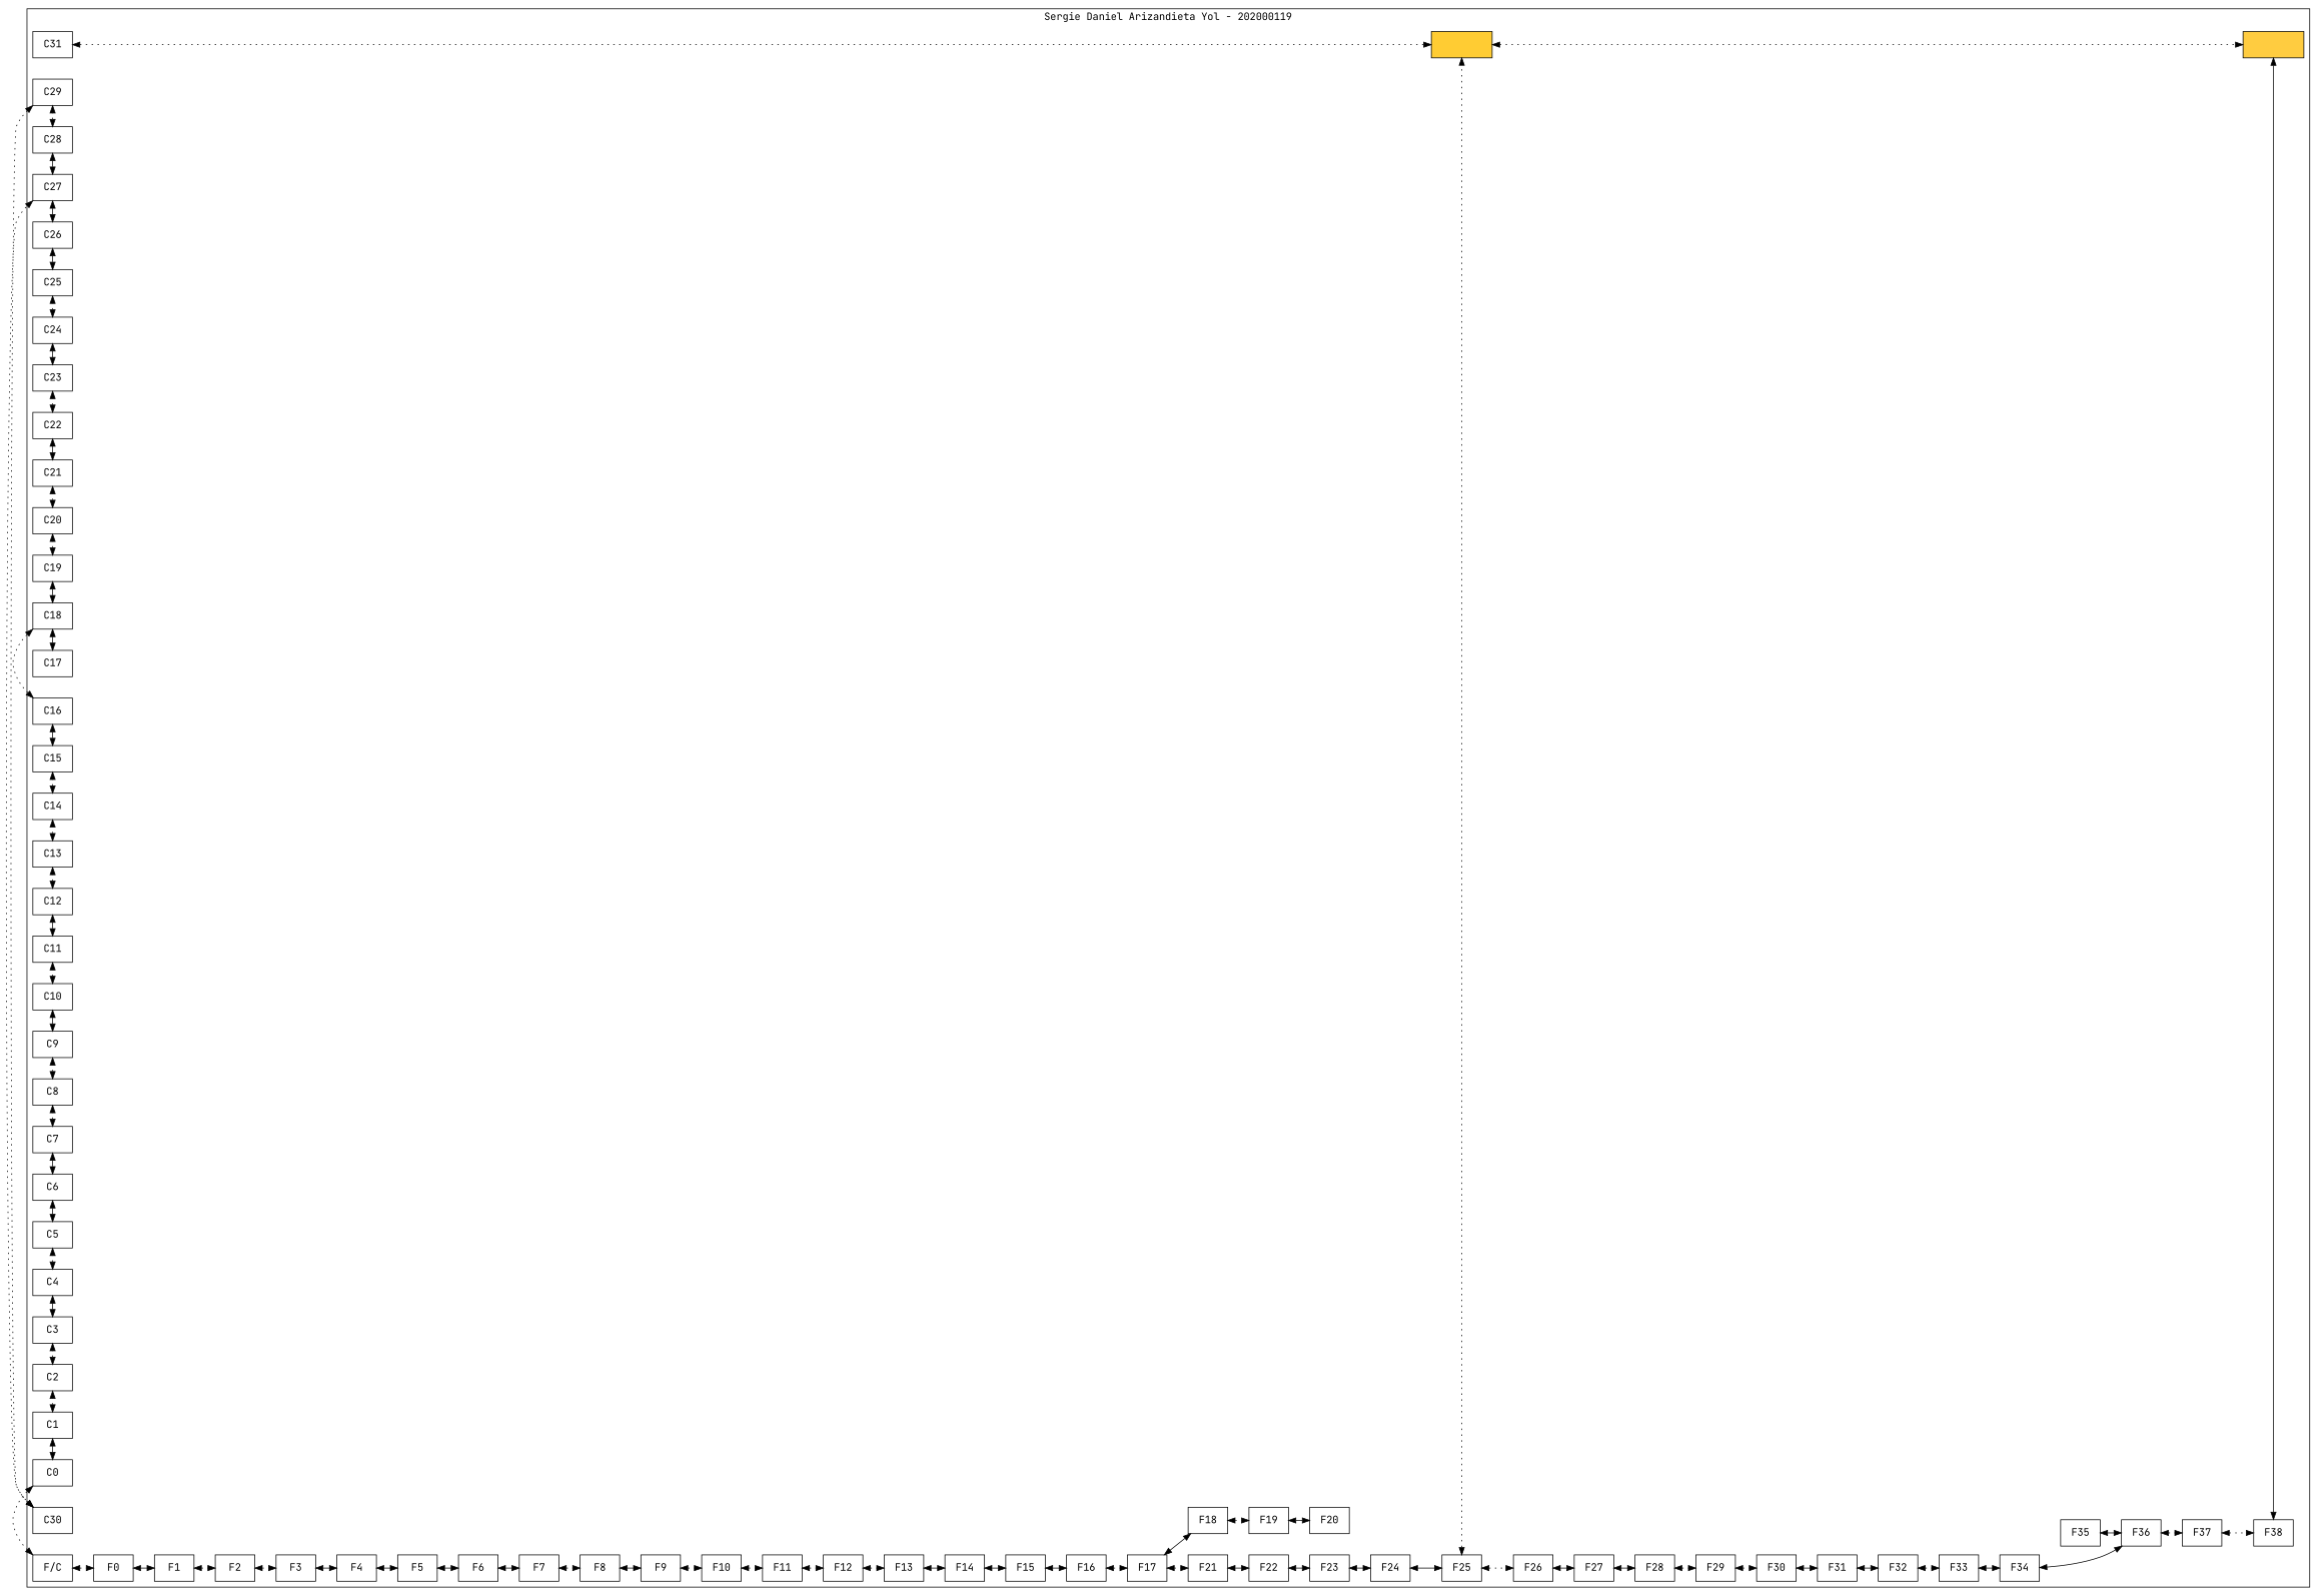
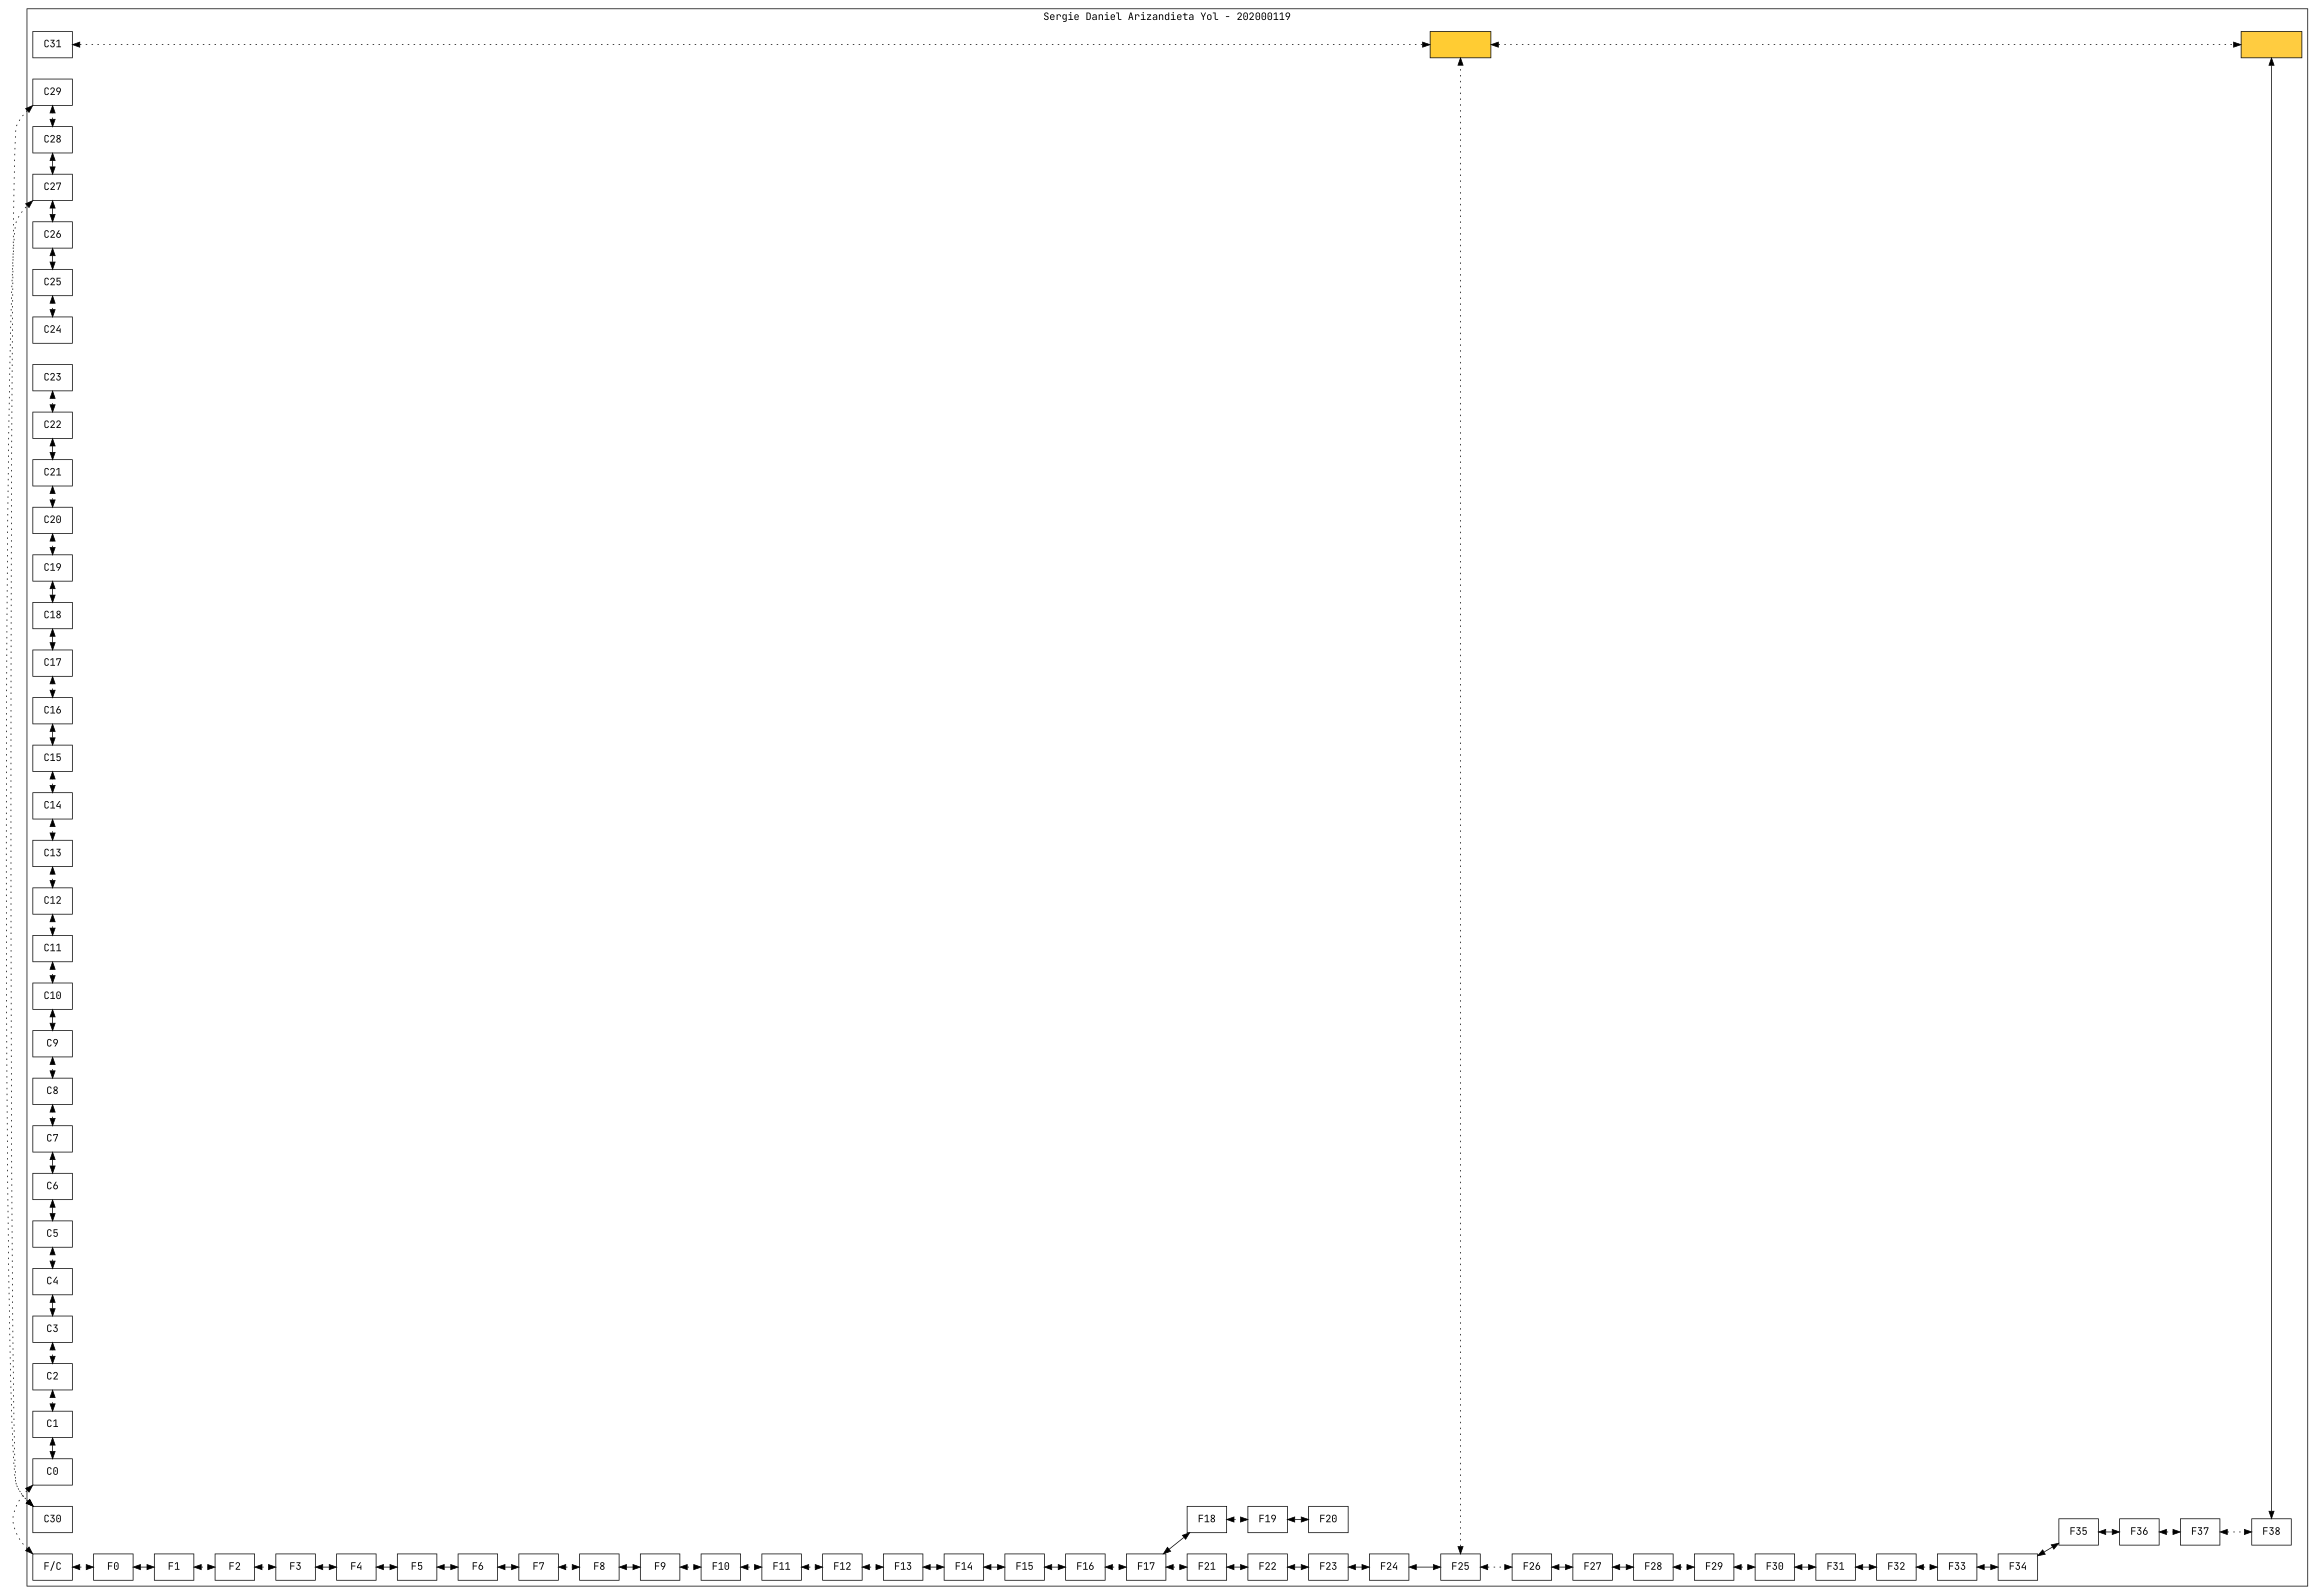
  digraph {
    fontname="JetBrains Mono"
    nodesep=0.4
    rankdir=LR
    ranksep=0.4
    node [fillcolor="#FFFFFF" fontname="JetBrains Mono" group=0 shape=box style=filled]
    edge [dir=both fontname="JetBrains Mono" style=dotted]
    n1 [label="F/C"]
    n2 [group=1 label=C0]
    n3 [group=2 label=C1]
    n4 [group=3 label=C2]
    n5 [group=4 label=C3]
    n6 [group=5 label=C4]
    n7 [group=6 label=C5]
    n8 [group=7 label=C6]
    n9 [group=8 label=C7]
    n10 [group=9 label=C8]
    n11 [group=10 label=C9]
    n12 [group=11 label=C10]
    n13 [group=12 label=C11]
    n14 [group=13 label=C12]
    n15 [group=14 label=C13]
    n16 [group=15 label=C14]
    n17 [group=16 label=C15]
    n18 [group=17 label=C16]
    n19 [group=18 label=C17]
    n20 [group=19 label=C18]
    n21 [group=20 label=C19]
    n22 [group=21 label=C20]
    n23 [group=22 label=C21]
    n24 [group=23 label=C22]
    n25 [group=24 label=C23]
    n26 [group=25 label=C24]
    n27 [group=26 label=C25]
    n28 [group=27 label=C26]
    n29 [group=28 label=C27]
    n30 [group=29 label=C28]
    n31 [group=30 label=C29]
    n32 [group=31 label=C30]
    n33 [group=32 label=C31]
    n34 [label=F25]
    n35 [fillcolor="#FFCC33" group=32 label="	"]
    n36 [label=F38]
    n37 [fillcolor="#FFCC40" group=32 label="	"]
    n38 [label=F0]
    n39 [label=F1]
    n40 [label=F2]
    n41 [label=F3]
    n42 [label=F4]
    n43 [label=F5]
    n44 [label=F6]
    n45 [label=F7]
    n46 [label=F8]
    n47 [label=F9]
    n48 [label=F10]
    n49 [label=F11]
    n50 [label=F12]
    n51 [label=F13]
    n52 [label=F14]
    n53 [label=F15]
    n54 [label=F16]
    n55 [label=F17]
    n56 [label=F18]
    n57 [label=F19]
    n58 [label=F20]
    n59 [label=F21]
    n60 [label=F22]
    n61 [label=F23]
    n62 [label=F24]
    n63 [label=F26]
    n64 [label=F27]
    n65 [label=F28]
    n66 [label=F29]
    n67 [label=F30]
    n68 [label=F31]
    n69 [label=F32]
    n70 [label=F33]
    n71 [label=F34]
    n72 [label=F35]
    n73 [label=F36]
    n74 [label=F37]
    subgraph cluster_1 {
      bgcolor="#FFFFFF"
      label="Sergie Daniel Arizandieta Yol - 202000119"
      n38
      n39
      n40
      n41
      n42
      n43
      n44
      n45
      n46
      n47
      n48
      n49
      n50
      n51
      n52
      n53
      n54
      n55
      n56
      n57
      n58
      n59
      n60
      n61
      n62
      n63
      n64
      n65
      n66
      n67
      n68
      n69
      n70
      n71
      n72
      n73
      n74
      subgraph sub_2 {
        bgcolor="#FFFFFF"
        label="Sergie Daniel Arizandieta Yol - 202000119"
        rank=same
        n1
        n2
        n3
        n4
        n5
        n6
        n7
        n8
        n9
        n10
        n11
        n12
        n13
        n14
        n15
        n16
        n17
        n18
        n19
        n20
        n21
        n22
        n23
        n24
        n25
        n26
        n27
        n28
        n29
        n30
        n31
        n32
        n33
      }
      subgraph sub_3 {
        bgcolor="#FFFFFF"
        label="Sergie Daniel Arizandieta Yol - 202000119"
        rank=same
        n34
        n35
      }
      subgraph sub_4 {
        bgcolor="#FFFFFF"
        label="Sergie Daniel Arizandieta Yol - 202000119"
        rank=same
        n36
        n37
      }
    }
    n1 -> n2
    n1 -> n38
    n2 -> n3 [style=solid]
    n3 -> n4
    n4 -> n5
    n5 -> n6 [style=solid]
    n6 -> n7
    n7 -> n8 [style=solid]
    n8 -> n9 [style=solid]
    n9 -> n10
    n10 -> n11
    n11 -> n12 [style=solid]
    n12 -> n13
-   n13 -> n14 [style=solid]
+   n13 -> n14
    n14 -> n15
    n15 -> n16
    n16 -> n17
    n17 -> n18 [style=solid]
-   n18 -> n20
+   n18 -> n19
    n19 -> n20 [style=solid]
    n20 -> n21 [style=solid]
    n21 -> n22
    n22 -> n23
    n23 -> n24 [style=solid]
    n24 -> n25
-   n25 -> n26 [style=solid]
    n26 -> n27
    n27 -> n28 [style=solid]
    n28 -> n29 [style=solid]
    n29 -> n30 [style=solid]
    n30 -> n31
    n31 -> n32
    n32 -> n29
    n33 -> n35
    n34 -> n35
    n34 -> n63
    n35 -> n37
    n36 -> n37 [style=solid]
    n38 -> n39 [style=solid]
    n39 -> n40
    n40 -> n41
    n41 -> n42 [style=solid]
    n42 -> n43 [style=solid]
    n43 -> n44 [style=solid]
    n44 -> n45 [style=solid]
    n45 -> n46
    n46 -> n47 [style=solid]
    n47 -> n48
    n48 -> n49
    n49 -> n50
    n50 -> n51
    n51 -> n52 [style=solid]
    n52 -> n53 [style=solid]
    n53 -> n54 [style=solid]
    n54 -> n55
    n55 -> n56 [style=solid]
    n55 -> n59
    n56 -> n57
    n57 -> n58 [style=solid]
    n59 -> n60 [style=solid]
    n60 -> n61 [style=solid]
    n61 -> n62 [style=solid]
    n62 -> n34 [style=solid]
    n63 -> n64 [style=solid]
    n64 -> n65 [style=solid]
    n65 -> n66
    n66 -> n67
    n67 -> n68 [style=solid]
    n68 -> n69 [style=solid]
    n69 -> n70
    n70 -> n71 [style=solid]
-   n71 -> n73 [style=solid]
+   n71 -> n72 [style=solid]
    n72 -> n73 [style=solid]
    n73 -> n74
    n74 -> n36
  }
